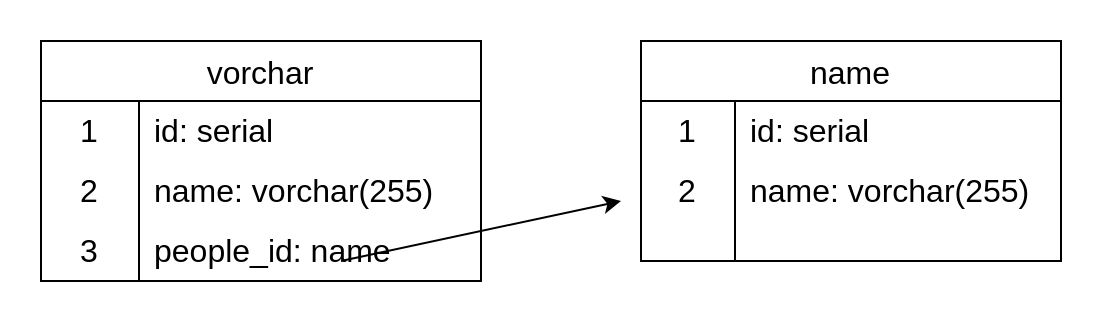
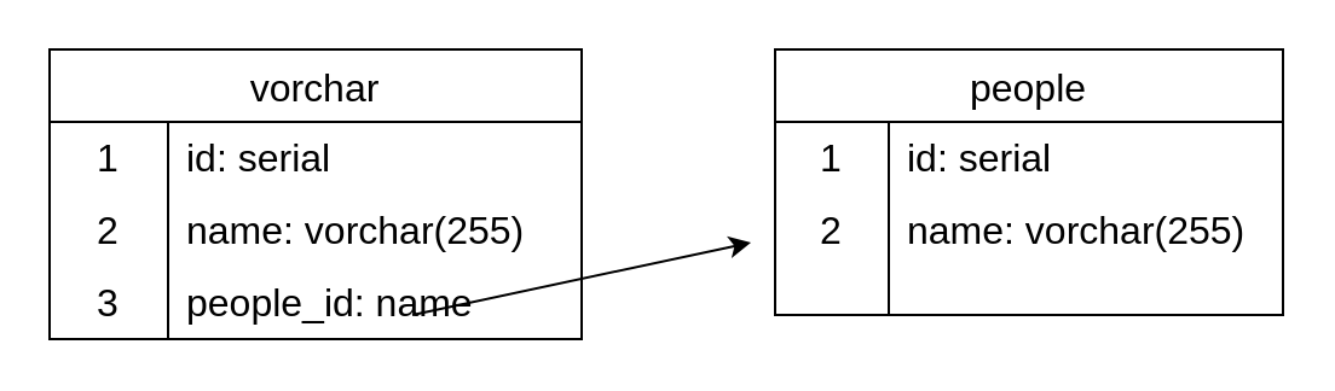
  <mxCell id="0" />
  <mxCell id="1" parent="0" />
  <mxCell id="2" value="vorchar" style="shape=table;startSize=30;container=1;collapsible=0;childLayout=tableLayout;fixedRows=1;rowLines=0;fontStyle=0;strokeColor=default;fontSize=16;" vertex="1" parent="1"><mxGeometry x="20" y="20" width="220" height="120" as="geometry" /></mxCell>
  <mxCell id="3" value="" style="shape=tableRow;horizontal=0;startSize=0;swimlaneHead=0;swimlaneBody=0;top=0;left=0;bottom=0;right=0;collapsible=0;dropTarget=0;fillColor=none;points=[[0,0.5],[1,0.5]];portConstraint=eastwest;strokeColor=inherit;fontSize=16;" vertex="1" parent="2"><mxGeometry y="30" width="220" height="30" as="geometry" /></mxCell>
  <mxCell id="4" value="1" style="shape=partialRectangle;html=1;whiteSpace=wrap;connectable=0;fillColor=none;top=0;left=0;bottom=0;right=0;overflow=hidden;pointerEvents=1;strokeColor=inherit;fontSize=16;" vertex="1" parent="3"><mxGeometry width="49" height="30" as="geometry"><mxRectangle width="49" height="30" as="alternateBounds" /></mxGeometry></mxCell>
  <mxCell id="5" value="id: serial" style="shape=partialRectangle;html=1;whiteSpace=wrap;connectable=0;fillColor=none;top=0;left=0;bottom=0;right=0;align=left;spacingLeft=6;overflow=hidden;strokeColor=inherit;fontSize=16;" vertex="1" parent="3"><mxGeometry x="49" width="171" height="30" as="geometry"><mxRectangle width="171" height="30" as="alternateBounds" /></mxGeometry></mxCell>
  <mxCell id="6" value="" style="shape=tableRow;horizontal=0;startSize=0;swimlaneHead=0;swimlaneBody=0;top=0;left=0;bottom=0;right=0;collapsible=0;dropTarget=0;fillColor=none;points=[[0,0.5],[1,0.5]];portConstraint=eastwest;strokeColor=inherit;fontSize=16;" vertex="1" parent="2"><mxGeometry y="60" width="220" height="30" as="geometry" /></mxCell>
  <mxCell id="7" value="2" style="shape=partialRectangle;html=1;whiteSpace=wrap;connectable=0;fillColor=none;top=0;left=0;bottom=0;right=0;overflow=hidden;strokeColor=inherit;fontSize=16;" vertex="1" parent="6"><mxGeometry width="49" height="30" as="geometry"><mxRectangle width="49" height="30" as="alternateBounds" /></mxGeometry></mxCell>
  <mxCell id="8" value="name: vorchar(255)" style="shape=partialRectangle;html=1;whiteSpace=wrap;connectable=0;fillColor=none;top=0;left=0;bottom=0;right=0;align=left;spacingLeft=6;overflow=hidden;strokeColor=inherit;fontSize=16;" vertex="1" parent="6"><mxGeometry x="49" width="171" height="30" as="geometry"><mxRectangle width="171" height="30" as="alternateBounds" /></mxGeometry></mxCell>
  <mxCell id="9" value="" style="shape=tableRow;horizontal=0;startSize=0;swimlaneHead=0;swimlaneBody=0;top=0;left=0;bottom=0;right=0;collapsible=0;dropTarget=0;fillColor=none;points=[[0,0.5],[1,0.5]];portConstraint=eastwest;strokeColor=inherit;fontSize=16;" vertex="1" parent="2"><mxGeometry y="90" width="220" height="30" as="geometry" /></mxCell>
  <mxCell id="10" value="3" style="shape=partialRectangle;html=1;whiteSpace=wrap;connectable=0;fillColor=none;top=0;left=0;bottom=0;right=0;overflow=hidden;strokeColor=inherit;fontSize=16;" vertex="1" parent="9"><mxGeometry width="49" height="30" as="geometry"><mxRectangle width="49" height="30" as="alternateBounds" /></mxGeometry></mxCell>
  <mxCell id="11" value="people_id: name" style="shape=partialRectangle;html=1;whiteSpace=wrap;connectable=0;fillColor=none;top=0;left=0;bottom=0;right=0;align=left;spacingLeft=6;overflow=hidden;strokeColor=inherit;fontSize=16;" vertex="1" parent="9"><mxGeometry x="49" width="171" height="30" as="geometry"><mxRectangle width="171" height="30" as="alternateBounds" /></mxGeometry></mxCell>
- <mxCell id="12" value="name" style="shape=table;startSize=30;container=1;collapsible=0;childLayout=tableLayout;fixedRows=1;rowLines=0;fontStyle=0;strokeColor=default;fontSize=16;" vertex="1" parent="1"><mxGeometry x="320" y="20" width="210" height="110" as="geometry" /></mxCell>
+ <mxCell id="12" value="people" style="shape=table;startSize=30;container=1;collapsible=0;childLayout=tableLayout;fixedRows=1;rowLines=0;fontStyle=0;strokeColor=default;fontSize=16;" vertex="1" parent="1"><mxGeometry x="320" y="20" width="210" height="110" as="geometry" /></mxCell>
  <mxCell id="13" value="" style="shape=tableRow;horizontal=0;startSize=0;swimlaneHead=0;swimlaneBody=0;top=0;left=0;bottom=0;right=0;collapsible=0;dropTarget=0;fillColor=none;points=[[0,0.5],[1,0.5]];portConstraint=eastwest;strokeColor=inherit;fontSize=16;" vertex="1" parent="12"><mxGeometry y="30" width="210" height="30" as="geometry" /></mxCell>
  <mxCell id="14" value="1" style="shape=partialRectangle;html=1;whiteSpace=wrap;connectable=0;fillColor=none;top=0;left=0;bottom=0;right=0;overflow=hidden;pointerEvents=1;strokeColor=inherit;fontSize=16;" vertex="1" parent="13"><mxGeometry width="47" height="30" as="geometry"><mxRectangle width="47" height="30" as="alternateBounds" /></mxGeometry></mxCell>
  <mxCell id="15" value="id: serial" style="shape=partialRectangle;html=1;whiteSpace=wrap;connectable=0;fillColor=none;top=0;left=0;bottom=0;right=0;align=left;spacingLeft=6;overflow=hidden;strokeColor=inherit;fontSize=16;" vertex="1" parent="13"><mxGeometry x="47" width="163" height="30" as="geometry"><mxRectangle width="163" height="30" as="alternateBounds" /></mxGeometry></mxCell>
  <mxCell id="16" value="" style="shape=tableRow;horizontal=0;startSize=0;swimlaneHead=0;swimlaneBody=0;top=0;left=0;bottom=0;right=0;collapsible=0;dropTarget=0;fillColor=none;points=[[0,0.5],[1,0.5]];portConstraint=eastwest;strokeColor=inherit;fontSize=16;" vertex="1" parent="12"><mxGeometry y="60" width="210" height="30" as="geometry" /></mxCell>
  <mxCell id="17" value="2" style="shape=partialRectangle;html=1;whiteSpace=wrap;connectable=0;fillColor=none;top=0;left=0;bottom=0;right=0;overflow=hidden;strokeColor=inherit;fontSize=16;" vertex="1" parent="16"><mxGeometry width="47" height="30" as="geometry"><mxRectangle width="47" height="30" as="alternateBounds" /></mxGeometry></mxCell>
  <mxCell id="18" value="name: vorchar(255)" style="shape=partialRectangle;html=1;whiteSpace=wrap;connectable=0;fillColor=none;top=0;left=0;bottom=0;right=0;align=left;spacingLeft=6;overflow=hidden;strokeColor=inherit;fontSize=16;" vertex="1" parent="16"><mxGeometry x="47" width="163" height="30" as="geometry"><mxRectangle width="163" height="30" as="alternateBounds" /></mxGeometry></mxCell>
  <mxCell id="19" value="" style="shape=tableRow;horizontal=0;startSize=0;swimlaneHead=0;swimlaneBody=0;top=0;left=0;bottom=0;right=0;collapsible=0;dropTarget=0;fillColor=none;points=[[0,0.5],[1,0.5]];portConstraint=eastwest;strokeColor=inherit;fontSize=16;" vertex="1" parent="12"><mxGeometry y="90" width="210" height="20" as="geometry" /></mxCell>
  <mxCell id="20" value="" style="shape=partialRectangle;html=1;whiteSpace=wrap;connectable=0;fillColor=none;top=0;left=0;bottom=0;right=0;overflow=hidden;strokeColor=inherit;fontSize=16;" vertex="1" parent="19"><mxGeometry width="47" height="20" as="geometry"><mxRectangle width="47" height="20" as="alternateBounds" /></mxGeometry></mxCell>
  <mxCell id="21" value="" style="shape=partialRectangle;html=1;whiteSpace=wrap;connectable=0;fillColor=none;top=0;left=0;bottom=0;right=0;align=left;spacingLeft=6;overflow=hidden;strokeColor=inherit;fontSize=16;" vertex="1" parent="19"><mxGeometry x="47" width="163" height="20" as="geometry"><mxRectangle width="163" height="20" as="alternateBounds" /></mxGeometry></mxCell>
  <mxCell id="22" value="" style="endArrow=classic;html=1;rounded=0;" edge="1" parent="1"><mxGeometry width="50" height="50" relative="1" as="geometry"><mxPoint x="170" y="130" as="sourcePoint" /><mxPoint x="310" y="100" as="targetPoint" /></mxGeometry></mxCell>
